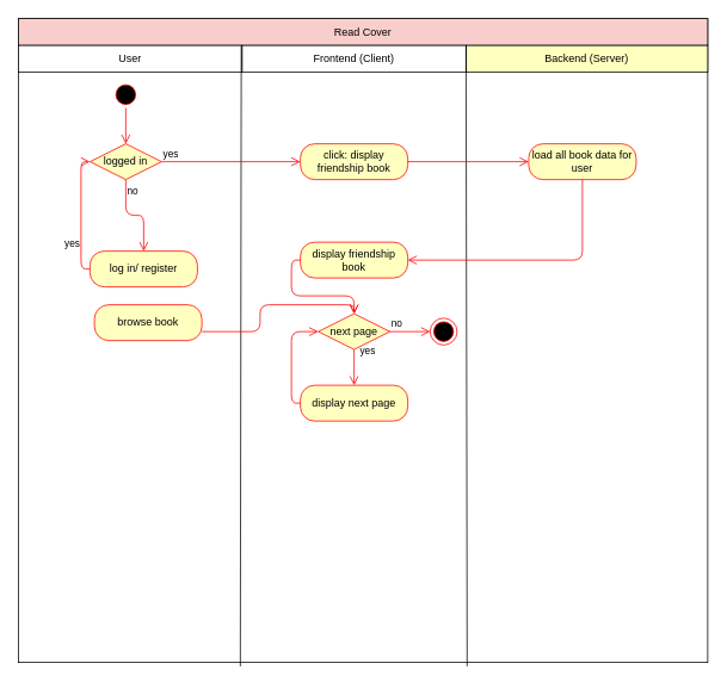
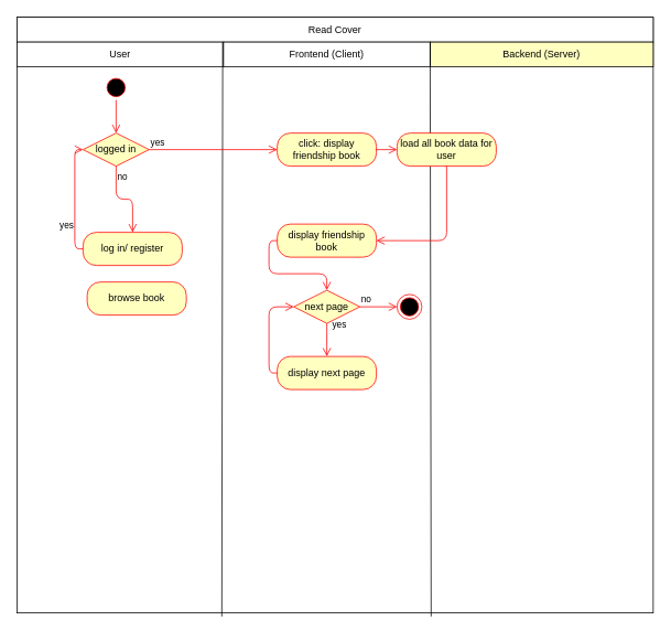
  <mxCell id="0" />
  <mxCell id="1" parent="0" />
  <mxCell id="2" value="" style="rounded=0;whiteSpace=wrap;html=1;" parent="1" vertex="1"><mxGeometry x="20" y="20" width="770" height="720" as="geometry" /></mxCell>
- <mxCell id="3" value="Read Cover" style="rounded=0;whiteSpace=wrap;html=1;fillColor=#f8cecc;" parent="1" vertex="1"><mxGeometry x="20" y="20" width="770" height="30" as="geometry" /></mxCell>
+ <mxCell id="3" value="Read Cover" style="rounded=0;whiteSpace=wrap;html=1;" parent="1" vertex="1"><mxGeometry x="20" y="20" width="770" height="30" as="geometry" /></mxCell>
  <mxCell id="4" value="User" style="rounded=0;whiteSpace=wrap;html=1;" parent="1" vertex="1"><mxGeometry x="20" y="50" width="250" height="30" as="geometry" /></mxCell>
  <mxCell id="5" value="Backend (Server)" style="rounded=0;whiteSpace=wrap;html=1;fillColor=#ffffc0;" parent="1" vertex="1"><mxGeometry x="520" y="50" width="270" height="30" as="geometry" /></mxCell>
  <mxCell id="6" value="Frontend (Client)" style="rounded=0;whiteSpace=wrap;html=1;" parent="1" vertex="1"><mxGeometry x="270" y="50" width="250" height="30" as="geometry" /></mxCell>
  <mxCell id="7" value="" style="endArrow=none;html=1;exitX=0.651;exitY=1.006;exitDx=0;exitDy=0;exitPerimeter=0;" parent="1" source="2" edge="1"><mxGeometry width="50" height="50" relative="1" as="geometry"><mxPoint x="520" y="577" as="sourcePoint" /><mxPoint x="520" y="50" as="targetPoint" /></mxGeometry></mxCell>
  <mxCell id="8" value="" style="endArrow=none;html=1;exitX=0.322;exitY=1.006;exitDx=0;exitDy=0;exitPerimeter=0;" parent="1" source="2" edge="1"><mxGeometry width="50" height="50" relative="1" as="geometry"><mxPoint x="269" y="577" as="sourcePoint" /><mxPoint x="269" y="50" as="targetPoint" /></mxGeometry></mxCell>
  <mxCell id="9" value="" style="ellipse;html=1;shape=startState;fillColor=#000000;strokeColor=#ff0000;" parent="1" vertex="1"><mxGeometry x="125" y="90" width="30" height="30" as="geometry" /></mxCell>
  <mxCell id="10" value="" style="edgeStyle=orthogonalEdgeStyle;html=1;verticalAlign=bottom;endArrow=open;endSize=8;strokeColor=#ff0000;entryX=0.5;entryY=0;entryDx=0;entryDy=0;" parent="1" source="9" target="11" edge="1"><mxGeometry relative="1" as="geometry"><mxPoint x="140" y="150" as="targetPoint" /></mxGeometry></mxCell>
  <mxCell id="11" value="logged in" style="rhombus;whiteSpace=wrap;html=1;fillColor=#ffffc0;strokeColor=#ff0000;" vertex="1" parent="1"><mxGeometry x="100" y="160" width="80" height="40" as="geometry" /></mxCell>
  <mxCell id="12" value="yes" style="edgeStyle=orthogonalEdgeStyle;html=1;align=left;verticalAlign=bottom;endArrow=open;endSize=8;strokeColor=#ff0000;entryX=0;entryY=0.5;entryDx=0;entryDy=0;" edge="1" source="11" parent="1" target="16"><mxGeometry x="-1" relative="1" as="geometry"><mxPoint x="300" y="230" as="targetPoint" /></mxGeometry></mxCell>
  <mxCell id="13" value="no" style="edgeStyle=orthogonalEdgeStyle;html=1;align=left;verticalAlign=top;endArrow=open;endSize=8;strokeColor=#ff0000;" edge="1" source="11" parent="1" target="14"><mxGeometry x="-1" relative="1" as="geometry"><mxPoint x="160" y="300" as="targetPoint" /></mxGeometry></mxCell>
  <mxCell id="14" value="log in/ register" style="rounded=1;whiteSpace=wrap;html=1;arcSize=40;fontColor=#000000;fillColor=#ffffc0;strokeColor=#ff0000;" vertex="1" parent="1"><mxGeometry x="100" y="280" width="120" height="40" as="geometry" /></mxCell>
  <mxCell id="15" value="yes" style="edgeStyle=orthogonalEdgeStyle;html=1;align=left;verticalAlign=bottom;endArrow=open;endSize=8;strokeColor=#ff0000;exitX=0;exitY=0.5;exitDx=0;exitDy=0;entryX=0;entryY=0.5;entryDx=0;entryDy=0;" edge="1" parent="1" source="14" target="11"><mxGeometry x="-0.571" y="20" relative="1" as="geometry"><mxPoint x="310" y="240" as="targetPoint" /><mxPoint x="190" y="190" as="sourcePoint" /><mxPoint as="offset" /></mxGeometry></mxCell>
  <mxCell id="16" value="click: display friendship book" style="rounded=1;whiteSpace=wrap;html=1;arcSize=40;fontColor=#000000;fillColor=#ffffc0;strokeColor=#ff0000;" vertex="1" parent="1"><mxGeometry x="335" y="160" width="120" height="40" as="geometry" /></mxCell>
  <mxCell id="17" value="" style="edgeStyle=orthogonalEdgeStyle;html=1;verticalAlign=bottom;endArrow=open;endSize=8;strokeColor=#ff0000;exitX=1;exitY=0.5;exitDx=0;exitDy=0;" edge="1" source="16" parent="1" target="18"><mxGeometry relative="1" as="geometry"><mxPoint x="395" y="270" as="targetPoint" /></mxGeometry></mxCell>
- <mxCell id="18" value="load all book data for user" style="rounded=1;whiteSpace=wrap;html=1;arcSize=40;fontColor=#000000;fillColor=#ffffc0;strokeColor=#ff0000;" vertex="1" parent="1"><mxGeometry x="590" y="160" width="120" height="40" as="geometry" /></mxCell>
+ <mxCell id="18" value="load all book data for user" style="rounded=1;whiteSpace=wrap;html=1;arcSize=40;fontColor=#000000;fillColor=#ffffc0;strokeColor=#ff0000;" vertex="1" parent="1"><mxGeometry x="480" y="160" width="120" height="40" as="geometry" /></mxCell>
  <mxCell id="19" value="" style="edgeStyle=orthogonalEdgeStyle;html=1;verticalAlign=bottom;endArrow=open;endSize=8;strokeColor=#ff0000;exitX=0.5;exitY=1;exitDx=0;exitDy=0;entryX=1;entryY=0.5;entryDx=0;entryDy=0;" edge="1" parent="1" source="18" target="20"><mxGeometry relative="1" as="geometry"><mxPoint x="600" y="190" as="targetPoint" /><mxPoint x="465" y="190" as="sourcePoint" /></mxGeometry></mxCell>
  <mxCell id="20" value="display friendship book" style="rounded=1;whiteSpace=wrap;html=1;arcSize=40;fontColor=#000000;fillColor=#ffffc0;strokeColor=#ff0000;" vertex="1" parent="1"><mxGeometry x="335" y="270" width="120" height="40" as="geometry" /></mxCell>
  <mxCell id="21" value="display next page" style="rounded=1;whiteSpace=wrap;html=1;arcSize=40;fontColor=#000000;fillColor=#ffffc0;strokeColor=#ff0000;" vertex="1" parent="1"><mxGeometry x="335" y="430" width="120" height="40" as="geometry" /></mxCell>
  <mxCell id="22" value="yes" style="edgeStyle=orthogonalEdgeStyle;html=1;verticalAlign=bottom;endArrow=open;endSize=8;strokeColor=#ff0000;exitX=0.5;exitY=1;exitDx=0;exitDy=0;entryX=0.5;entryY=0;entryDx=0;entryDy=0;" edge="1" source="25" parent="1" target="21"><mxGeometry y="18" relative="1" as="geometry"><mxPoint x="395" y="440" as="targetPoint" /><Array as="points"><mxPoint x="395" y="410" /><mxPoint x="395" y="410" /></Array><mxPoint x="-3" y="-10" as="offset" /></mxGeometry></mxCell>
  <mxCell id="23" value="browse book" style="rounded=1;whiteSpace=wrap;html=1;arcSize=40;fontColor=#000000;fillColor=#ffffc0;strokeColor=#ff0000;" vertex="1" parent="1"><mxGeometry x="105" y="340" width="120" height="40" as="geometry" /></mxCell>
  <mxCell id="24" value="" style="edgeStyle=orthogonalEdgeStyle;html=1;verticalAlign=bottom;endArrow=open;endSize=8;strokeColor=#ff0000;exitX=0;exitY=0.5;exitDx=0;exitDy=0;" edge="1" source="20" parent="1" target="25"><mxGeometry relative="1" as="geometry"><mxPoint x="640" y="440" as="targetPoint" /></mxGeometry></mxCell>
  <mxCell id="25" value="next page" style="rhombus;whiteSpace=wrap;html=1;fillColor=#ffffc0;strokeColor=#ff0000;" vertex="1" parent="1"><mxGeometry x="355" y="350" width="80" height="40" as="geometry" /></mxCell>
- <mxCell id="26" value="" style="edgeStyle=orthogonalEdgeStyle;html=1;verticalAlign=bottom;endArrow=open;endSize=8;strokeColor=#ff0000;exitX=1;exitY=0.75;exitDx=0;exitDy=0;entryX=0.5;entryY=0;entryDx=0;entryDy=0;" edge="1" parent="1" source="23" target="25"><mxGeometry relative="1" as="geometry"><mxPoint x="405" y="450" as="targetPoint" /><mxPoint x="250" y="410" as="sourcePoint" /></mxGeometry></mxCell>
  <mxCell id="27" value="" style="edgeStyle=orthogonalEdgeStyle;html=1;verticalAlign=bottom;endArrow=open;endSize=8;strokeColor=#ff0000;exitX=0;exitY=0.5;exitDx=0;exitDy=0;entryX=0;entryY=0.5;entryDx=0;entryDy=0;" edge="1" parent="1" source="21" target="25"><mxGeometry relative="1" as="geometry"><mxPoint x="650" y="450" as="targetPoint" /><mxPoint x="650" y="390" as="sourcePoint" /></mxGeometry></mxCell>
  <mxCell id="28" value="" style="ellipse;html=1;shape=endState;fillColor=#000000;strokeColor=#ff0000;" parent="1" vertex="1"><mxGeometry x="480" y="355" width="30" height="30" as="geometry" /></mxCell>
  <mxCell id="29" value="no" style="edgeStyle=orthogonalEdgeStyle;html=1;align=left;verticalAlign=bottom;endArrow=open;endSize=8;strokeColor=#ff0000;" edge="1" parent="1" source="25" target="28"><mxGeometry x="-1" relative="1" as="geometry"><mxPoint x="560" y="470" as="targetPoint" /><mxPoint x="435" y="370" as="sourcePoint" /></mxGeometry></mxCell>
